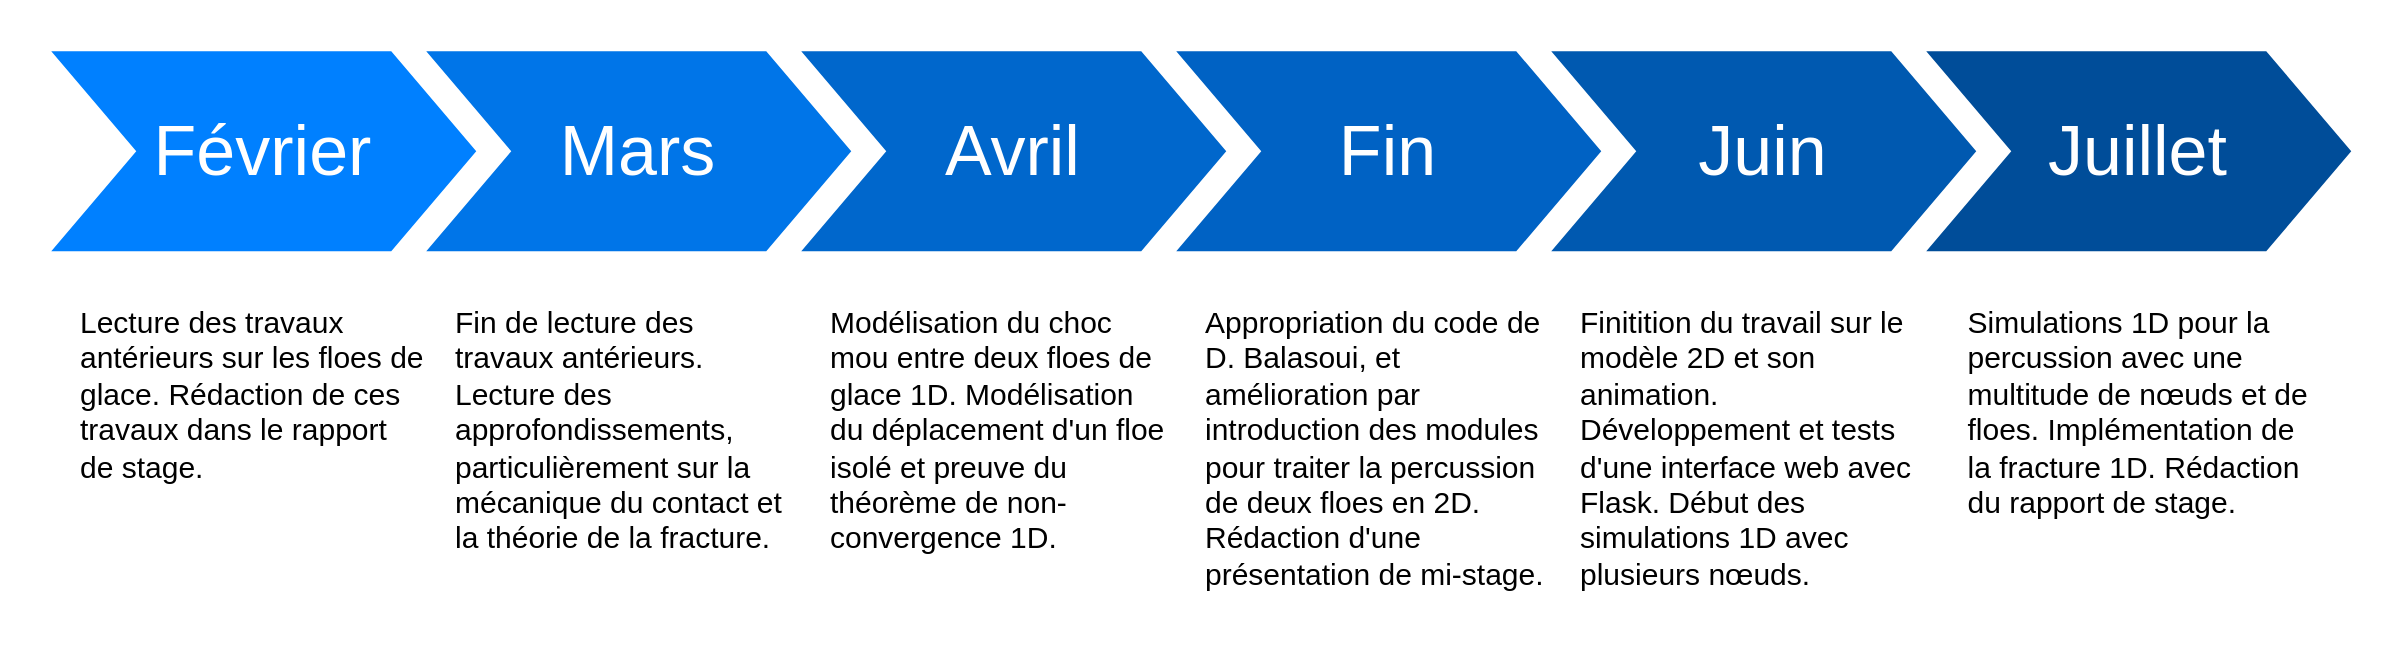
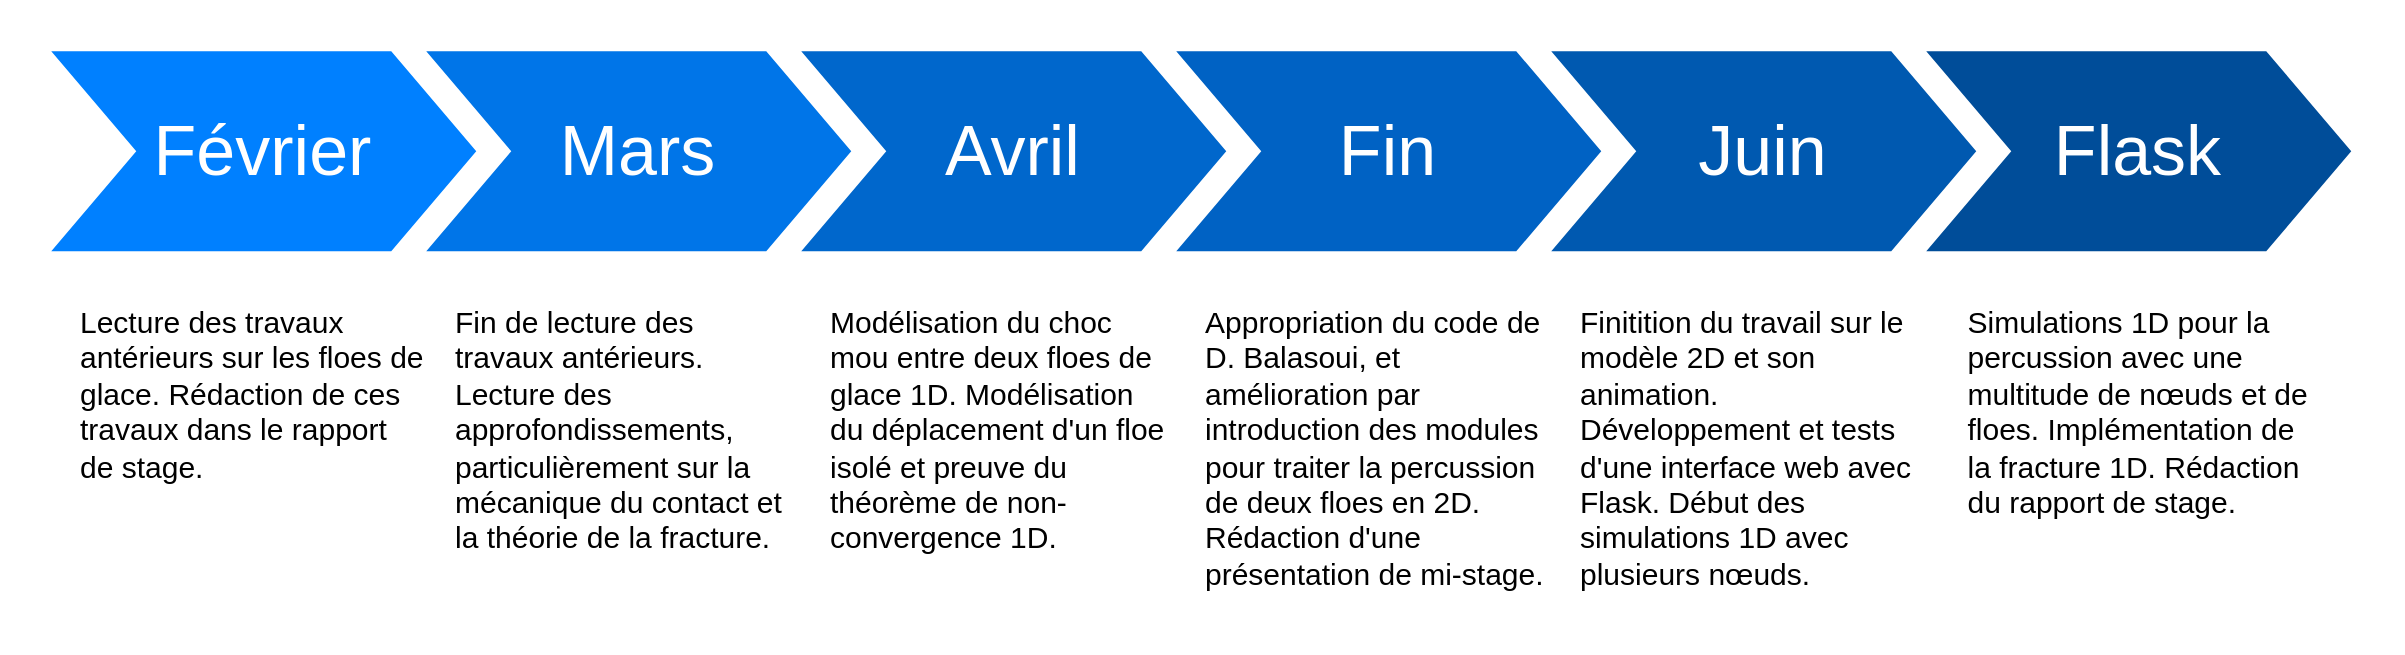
  <mxCell id="0" />
  <mxCell id="1" parent="0" />
  <mxCell id="2" value="Février" style="shape=step;whiteSpace=wrap;html=1;fontSize=28;fillColor=#0080FF;fontColor=#FFFFFF;strokeColor=none;" parent="1" vertex="1"><mxGeometry x="20" y="20" width="170" height="80" as="geometry" /></mxCell>
  <mxCell id="3" value="Mars" style="shape=step;whiteSpace=wrap;html=1;fontSize=28;fillColor=#0075E8;fontColor=#FFFFFF;strokeColor=none;" parent="1" vertex="1"><mxGeometry x="170" y="20" width="170" height="80" as="geometry" /></mxCell>
  <mxCell id="4" value="Avril" style="shape=step;whiteSpace=wrap;html=1;fontSize=28;fillColor=#0067CC;fontColor=#FFFFFF;strokeColor=none;" parent="1" vertex="1"><mxGeometry x="320" y="20" width="170" height="80" as="geometry" /></mxCell>
  <mxCell id="5" value="Fin" style="shape=step;whiteSpace=wrap;html=1;fontSize=28;fillColor=#0062C4;fontColor=#FFFFFF;strokeColor=none;" parent="1" vertex="1"><mxGeometry x="470" y="20" width="170" height="80" as="geometry" /></mxCell>
  <mxCell id="6" value="Juin" style="shape=step;whiteSpace=wrap;html=1;fontSize=28;fillColor=#0059B0;fontColor=#FFFFFF;strokeColor=none;" parent="1" vertex="1"><mxGeometry x="620" y="20" width="170" height="80" as="geometry" /></mxCell>
- <mxCell id="7" value="Juillet" style="shape=step;whiteSpace=wrap;html=1;fontSize=28;fillColor=#004D99;fontColor=#FFFFFF;strokeColor=none;" parent="1" vertex="1"><mxGeometry x="770" y="20" width="170" height="80" as="geometry" /></mxCell>
+ <mxCell id="7" value="Flask" style="shape=step;whiteSpace=wrap;html=1;fontSize=28;fillColor=#004D99;fontColor=#FFFFFF;strokeColor=none;" parent="1" vertex="1"><mxGeometry x="770" y="20" width="170" height="80" as="geometry" /></mxCell>
  <mxCell id="8" value="Lecture des travaux antérieurs sur les floes de glace. Rédaction de ces travaux dans le rapport de stage." style="text;spacingTop=-5;fillColor=#ffffff;whiteSpace=wrap;html=1;align=left;fontSize=12;fontFamily=Helvetica;fillColor=none;strokeColor=none;" parent="1" vertex="1"><mxGeometry x="30" y="120" width="140" height="120" as="geometry" /></mxCell>
  <mxCell id="9" value="Fin de lecture des travaux antérieurs. Lecture des approfondissements,&amp;nbsp; particulièrement sur la mécanique du contact et la théorie de la fracture.&amp;nbsp;" style="text;spacingTop=-5;fillColor=#ffffff;whiteSpace=wrap;html=1;align=left;fontSize=12;fontFamily=Helvetica;fillColor=none;strokeColor=none;" parent="1" vertex="1"><mxGeometry x="180" y="120" width="140" height="120" as="geometry" /></mxCell>
  <mxCell id="10" value="Modélisation du choc mou entre deux floes de glace 1D. Modélisation du déplacement d'un floe isolé et preuve du théorème de non-convergence 1D." style="text;spacingTop=-5;fillColor=#ffffff;whiteSpace=wrap;html=1;align=left;fontSize=12;fontFamily=Helvetica;fillColor=none;strokeColor=none;" parent="1" vertex="1"><mxGeometry x="330" y="120" width="140" height="120" as="geometry" /></mxCell>
  <mxCell id="11" value="Appropriation du code de D. Balasoui, et amélioration par introduction des modules pour traiter la percussion de deux floes en 2D. Rédaction d'une présentation de mi-stage." style="text;spacingTop=-5;fillColor=#ffffff;whiteSpace=wrap;html=1;align=left;fontSize=12;fontFamily=Helvetica;fillColor=none;strokeColor=none;" parent="1" vertex="1"><mxGeometry x="480" y="120" width="140" height="120" as="geometry" /></mxCell>
  <mxCell id="12" value="Finitition du travail sur le modèle 2D et son animation. Développement&amp;nbsp;et tests&lt;br&gt;d'une interface web avec Flask. Début des simulations 1D avec plusieurs nœuds." style="text;spacingTop=-5;fillColor=#ffffff;whiteSpace=wrap;html=1;align=left;fontSize=12;fontFamily=Helvetica;fillColor=none;strokeColor=none;" parent="1" vertex="1"><mxGeometry x="630" y="120" width="140" height="120" as="geometry" /></mxCell>
  <mxCell id="13" value="Simulations 1D pour la percussion avec une multitude de nœuds et de floes. Implémentation de la fracture 1D. Rédaction du rapport de stage." style="text;spacingTop=-5;fillColor=#ffffff;whiteSpace=wrap;html=1;align=left;fontSize=12;fontFamily=Helvetica;fillColor=none;rounded=0;shadow=0;glass=1;opacity=50;" parent="1" vertex="1"><mxGeometry x="785" y="120" width="140" height="120" as="geometry" /></mxCell>
